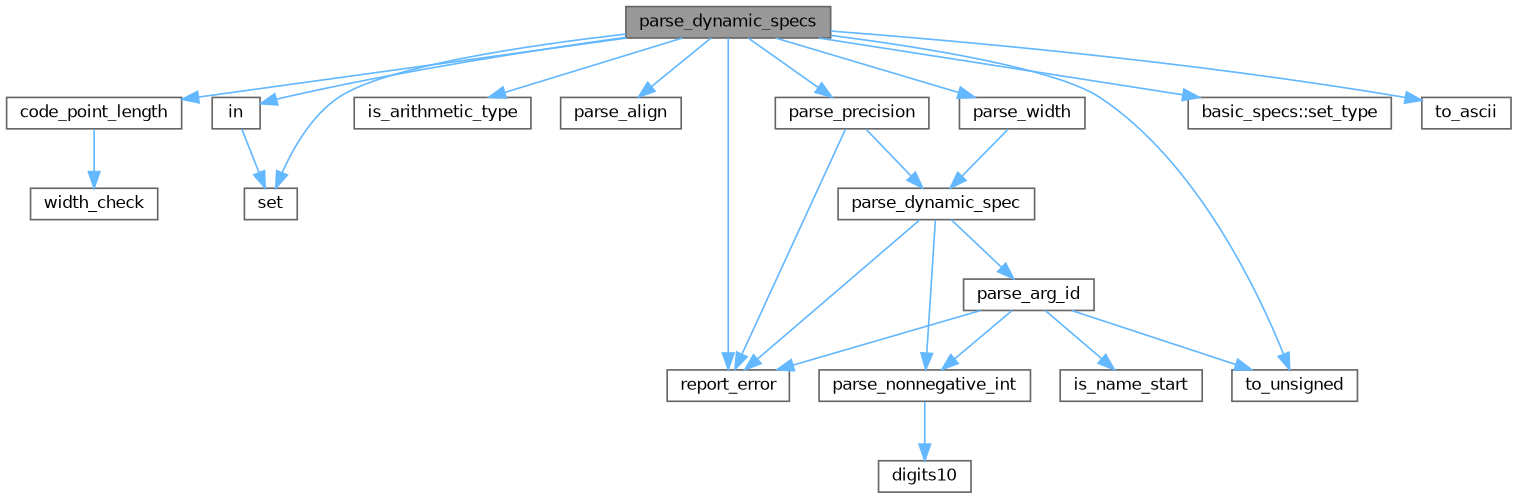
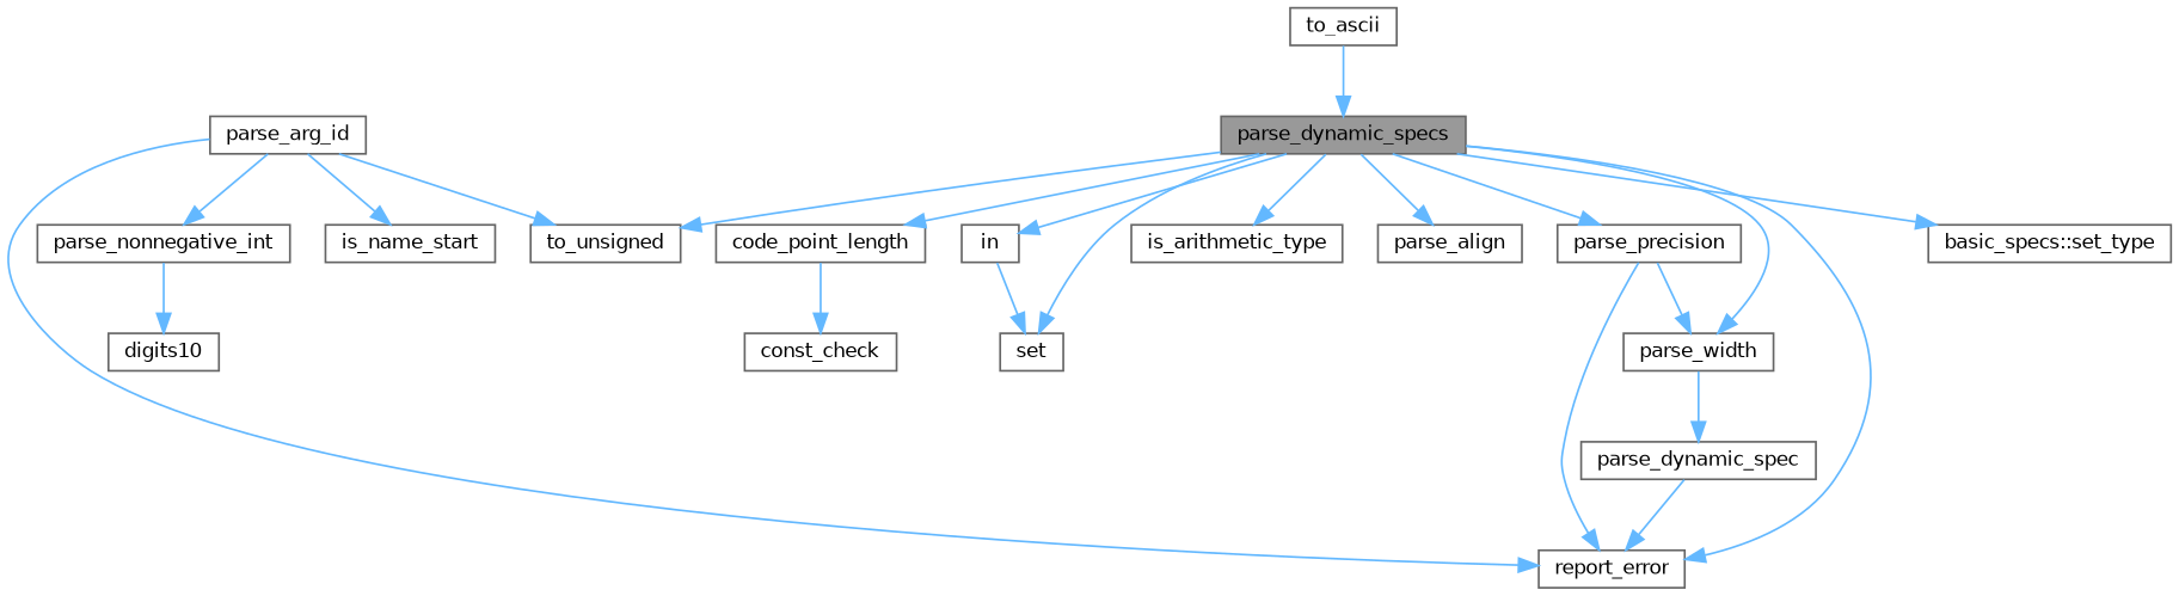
  digraph {
    rankdir=TB
    node [color=grey40 fillcolor=white fontname=Helvetica fontsize=10 shape=box style=filled]
    edge [color=steelblue1 fontname=Helvetica fontsize=10 labelfontname=Helvetica labelfontsize=10 style=solid]
    n1 [color=gray40 fillcolor=grey60 fontcolor=black height=0.2 label=parse_dynamic_specs width=0.4]
    n2 [height=0.2 label=code_point_length width=0.4]
    n3 [height=0.2 label=in width=0.4]
    n4 [height=0.2 label=set width=0.4]
    n5 [height=0.2 label=is_arithmetic_type width=0.4]
    n6 [height=0.2 label=parse_align width=0.4]
    n7 [height=0.2 label=parse_precision width=0.4]
    n8 [height=0.2 label=report_error width=0.4]
    n9 [height=0.2 label=to_unsigned width=0.4]
    n10 [height=0.2 label=parse_width width=0.4]
    n11 [height=0.2 label="basic_specs::set_type" width=0.4]
    n12 [height=0.2 label=to_ascii width=0.4]
-   n13 [height=0.2 label=width_check width=0.4]
+   n13 [height=0.2 label=const_check width=0.4]
    n14 [height=0.2 label=parse_dynamic_spec width=0.4]
    n15 [height=0.2 label=parse_arg_id width=0.4]
    n16 [height=0.2 label=parse_nonnegative_int width=0.4]
    n17 [height=0.2 label=is_name_start width=0.4]
    n18 [height=0.2 label=digits10 width=0.4]
    n1 -> n2
    n1 -> n3
    n1 -> n4
    n1 -> n5
    n1 -> n6
    n1 -> n7
    n1 -> n8
    n1 -> n9
    n1 -> n10
    n1 -> n11
-   n1 -> n12
+   n12 -> n1
    n2 -> n13
    n3 -> n4
    n7 -> n8
-   n7 -> n14
+   n7 -> n10
    n10 -> n14
    n14 -> n8
-   n14 -> n15
-   n14 -> n16
    n15 -> n8
    n15 -> n9
    n15 -> n16
    n15 -> n17
    n16 -> n18
  }
